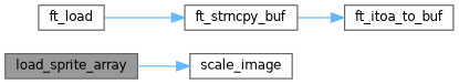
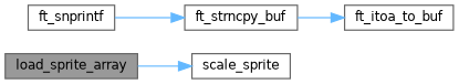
  digraph {
    rankdir=LR
    node [color=grey40 fillcolor=white fontname=Helvetica fontsize=10 shape=box style=filled]
    edge [color=steelblue1 fontname=Helvetica fontsize=10 labelfontname=Helvetica labelfontsize=10 style=solid]
    n1 [color=gray40 fillcolor=grey60 fontcolor=black height=0.2 label=load_sprite_array width=0.4]
-   n2 [height=0.2 label=scale_image width=0.4]
-   n3 [height=0.2 label=ft_load width=0.4]
+   n2 [height=0.2 label=scale_sprite width=0.4]
+   n3 [height=0.2 label=ft_snprintf width=0.4]
    n4 [height=0.2 label=ft_strncpy_buf width=0.4]
    n5 [height=0.2 label=ft_itoa_to_buf width=0.4]
    n1 -> n2
    n3 -> n4
    n4 -> n5
  }
